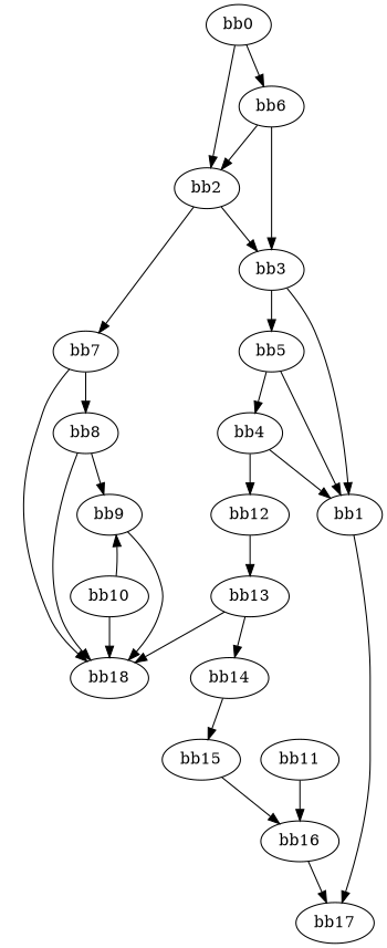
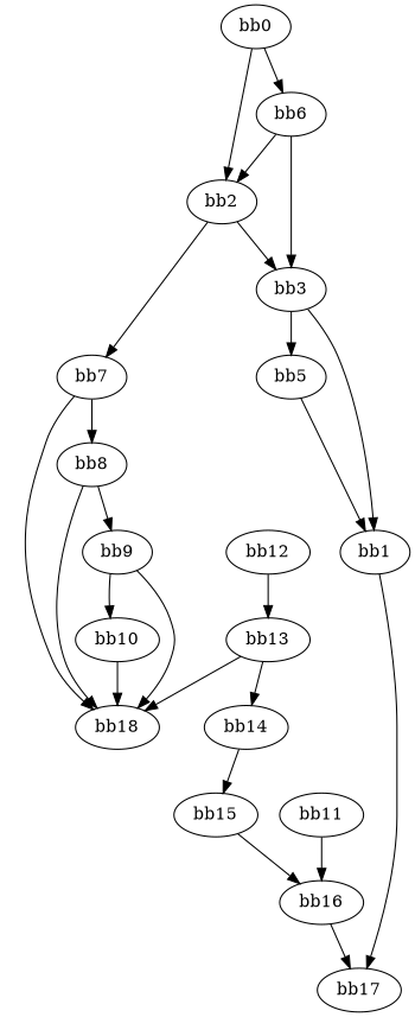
  digraph {
    n1 [label="bb0\l"]
    n2 [label="bb6\l"]
    n3 [label="bb2\l"]
    n4 [label="bb3\l"]
    n5 [label="bb1\l"]
    n6 [label="bb5\l"]
    n7 [label="bb17\l"]
    n8 [label="bb7\l"]
    n9 [label="bb8\l"]
    n10 [label="bb18\l"]
-   n11 [label="bb4\l"]
    n12 [label="bb12\l"]
    n13 [label="bb13\l"]
    n14 [label="bb9\l"]
    n15 [label="bb10\l"]
    n16 [label="bb11\l"]
    n17 [label="bb16\l"]
    n18 [label="bb14\l"]
    n19 [label="bb15\l"]
    n1 -> n2
    n1 -> n3
    n2 -> n3
    n2 -> n4
    n3 -> n4
    n3 -> n8
    n4 -> n5
    n4 -> n6
    n5 -> n7
    n6 -> n5
-   n6 -> n11
    n8 -> n9
    n8 -> n10
    n9 -> n10
    n9 -> n14
-   n11 -> n5
-   n11 -> n12
    n12 -> n13
    n13 -> n10
    n13 -> n18
    n14 -> n10
-   n15 -> n14
+   n14 -> n15
    n15 -> n10
    n16 -> n17
    n17 -> n7
    n18 -> n19
    n19 -> n17
  }
